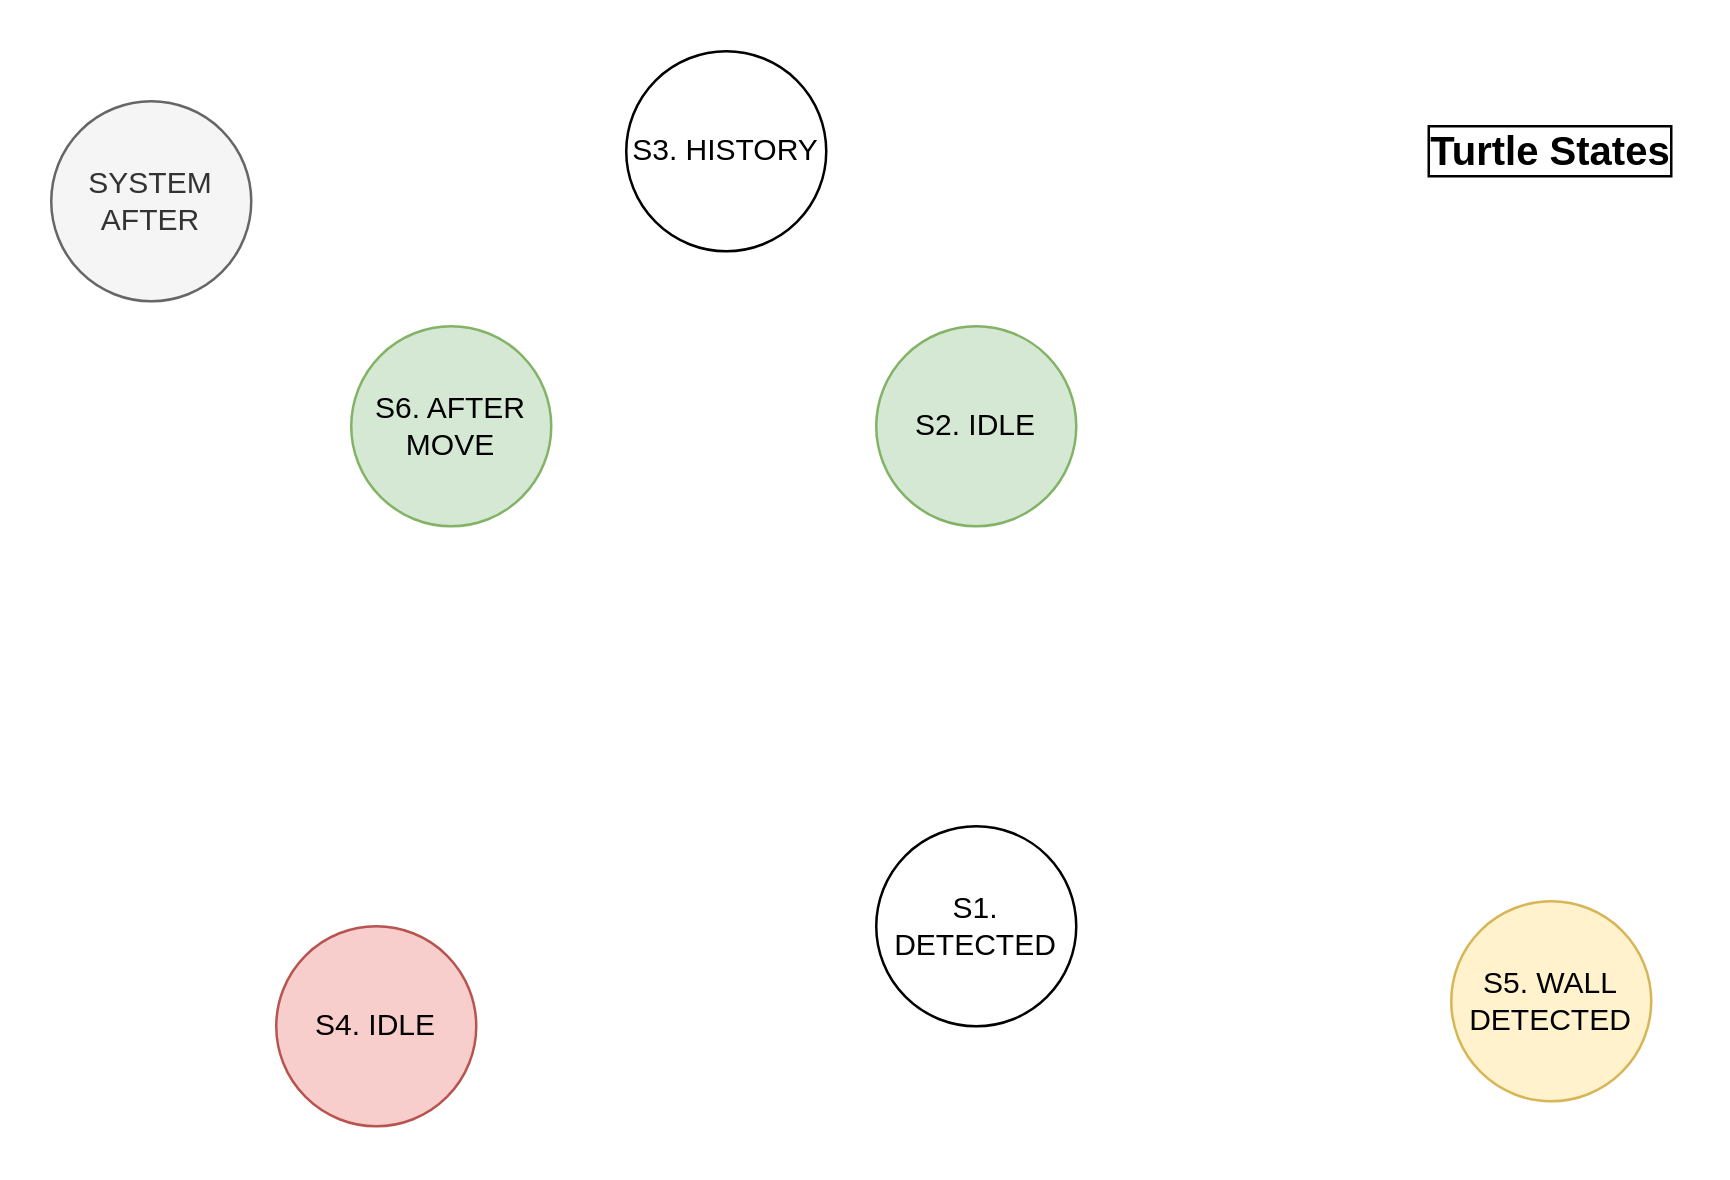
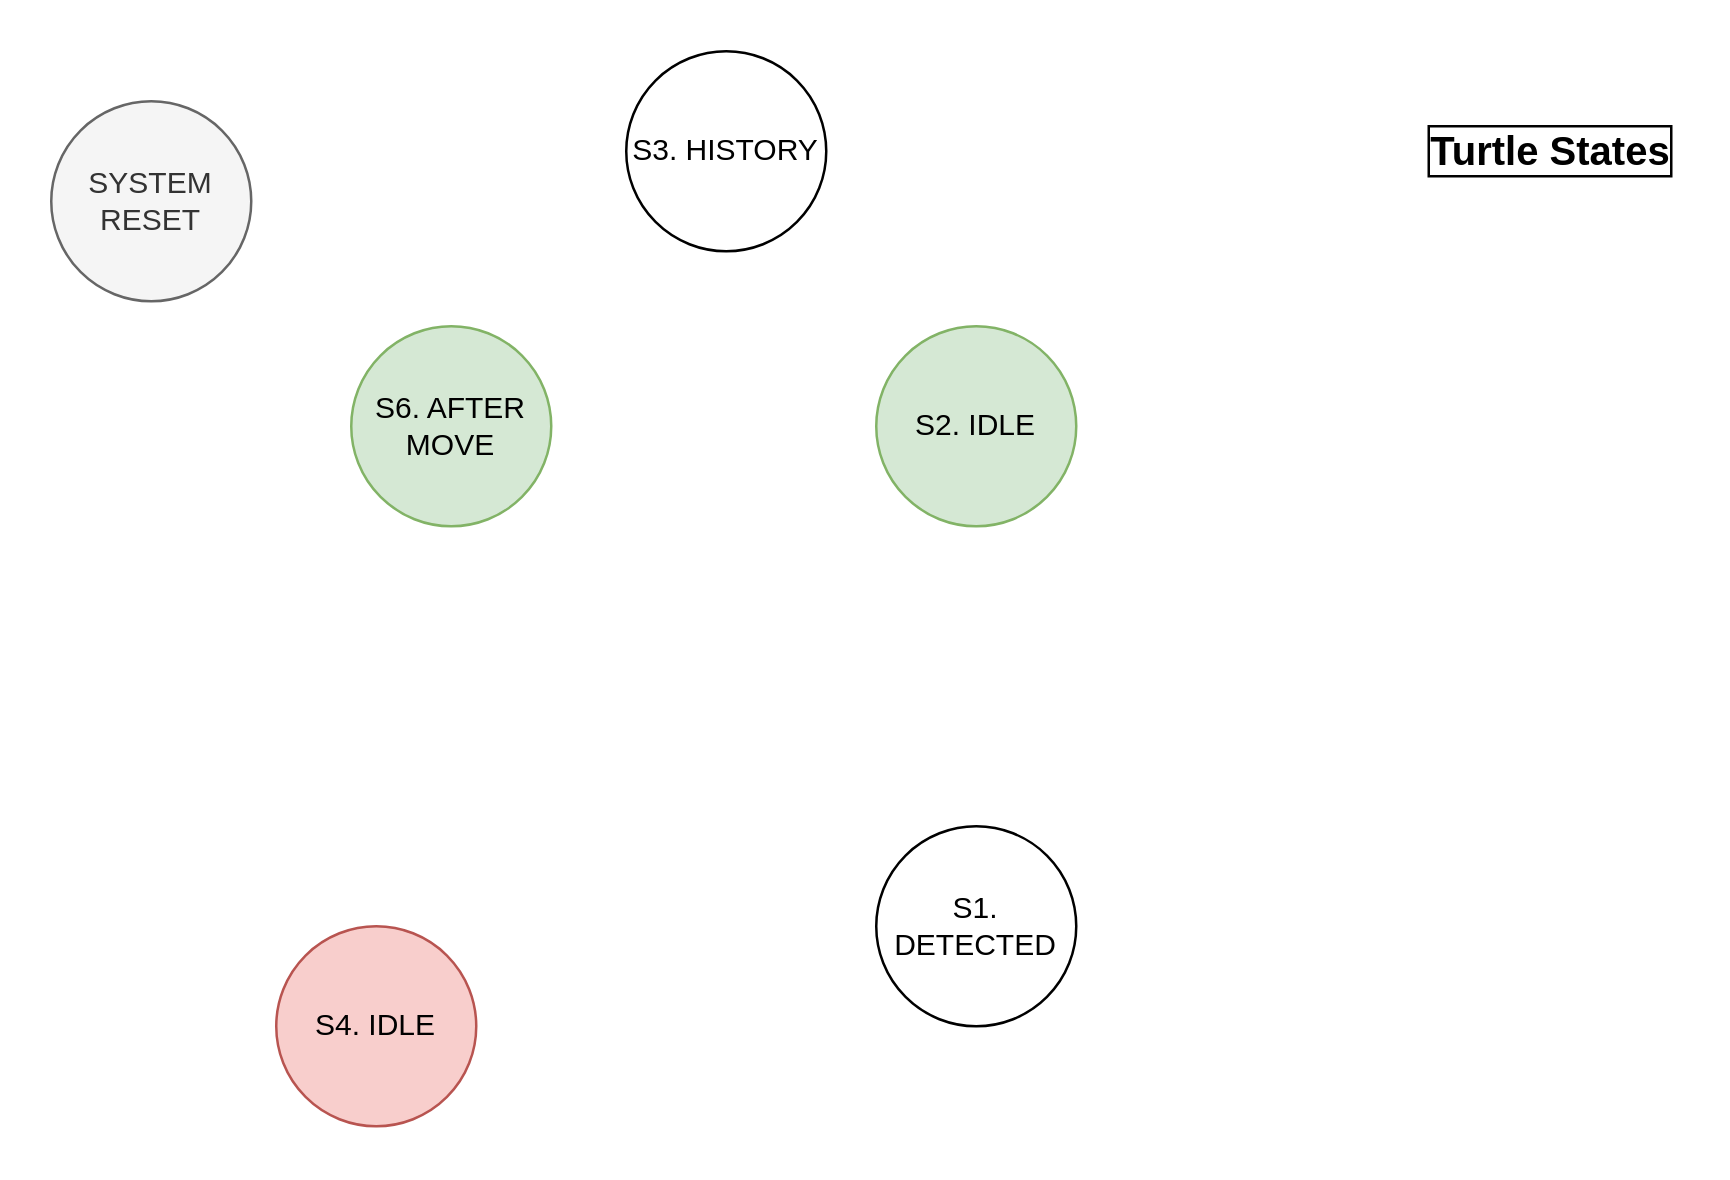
  <mxCell id="0" />
  <mxCell id="1" parent="0" />
  <mxCell id="2" value="S1. DETECTED" style="ellipse;whiteSpace=wrap;html=1;aspect=fixed;fontFamily=Helvetica;fontSize=12;" parent="1" vertex="1"><mxGeometry x="350" y="330" width="80" height="80" as="geometry" /></mxCell>
  <mxCell id="3" value="S2. IDLE" style="ellipse;whiteSpace=wrap;html=1;aspect=fixed;fontFamily=Helvetica;fontSize=12;fillColor=#d5e8d4;strokeColor=#82b366;" parent="1" vertex="1"><mxGeometry x="350" y="130" width="80" height="80" as="geometry" /></mxCell>
  <mxCell id="4" value="S3. HISTORY" style="ellipse;whiteSpace=wrap;html=1;aspect=fixed;fontFamily=Helvetica;fontSize=12;" parent="1" vertex="1"><mxGeometry x="250" y="20" width="80" height="80" as="geometry" /></mxCell>
- <mxCell id="5" value="SYSTEM AFTER" style="ellipse;whiteSpace=wrap;html=1;aspect=fixed;fontFamily=Helvetica;fontSize=12;fillColor=#f5f5f5;strokeColor=#666666;fontColor=#333333;" parent="1" vertex="1"><mxGeometry x="20" y="40" width="80" height="80" as="geometry" /></mxCell>
+ <mxCell id="5" value="SYSTEM RESET" style="ellipse;whiteSpace=wrap;html=1;aspect=fixed;fontFamily=Helvetica;fontSize=12;fillColor=#f5f5f5;strokeColor=#666666;fontColor=#333333;" parent="1" vertex="1"><mxGeometry x="20" y="40" width="80" height="80" as="geometry" /></mxCell>
  <mxCell id="6" value="S4. IDLE" style="ellipse;whiteSpace=wrap;html=1;aspect=fixed;fontFamily=Helvetica;fontSize=12;fillColor=#f8cecc;strokeColor=#b85450;" parent="1" vertex="1"><mxGeometry x="110" y="370" width="80" height="80" as="geometry" /></mxCell>
- <mxCell id="7" value="S5. WALL DETECTED" style="ellipse;whiteSpace=wrap;html=1;aspect=fixed;fontFamily=Helvetica;fontSize=12;fillColor=#fff2cc;strokeColor=#d6b656;" parent="1" vertex="1"><mxGeometry x="580" y="360" width="80" height="80" as="geometry" /></mxCell>
  <mxCell id="8" value="S6. AFTER MOVE" style="ellipse;whiteSpace=wrap;html=1;aspect=fixed;fillColor=#d5e8d4;strokeColor=#82b366;" parent="1" vertex="1"><mxGeometry x="140" y="130" width="80" height="80" as="geometry" /></mxCell>
  <mxCell id="9" value="Turtle States" style="text;html=1;strokeColor=none;fillColor=none;align=center;verticalAlign=middle;whiteSpace=wrap;rounded=0;fontSize=16;fontStyle=1;labelBorderColor=#000000;" vertex="1" parent="1"><mxGeometry x="570" y="50" width="100" height="20" as="geometry" /></mxCell>
